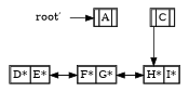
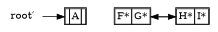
  digraph {
    splines=false
    node [shape=none]
    edge [headport=key0 tailport=connector0]
    n1 [label=<<table border="1" cellborder="1" cellspacing="0">                     <tr>                         <td port="connector0"></td>                         <td port="key0">A</td>                         <td port="connector1"></td>                     </tr>                 </table>>]
    n2 [label="root&#8242;"]
-   n3 [label=<<table border="1" cellborder="1" cellspacing="0">                     <tr>                         <td port="key0">D*</td>                         <td port="key1">E*</td>                     </tr>                 </table>>]
    n4 [label=<<table border="1" cellborder="1" cellspacing="0">                     <tr>                         <td port="key0">F*</td>                         <td port="key1">G*</td>                     </tr>                 </table>>]
    n5 [label=<<table border="1" cellborder="1" cellspacing="0">                     <tr>                         <td port="key0">H*</td>                         <td port="key1">I*</td>                     </tr>                 </table>>]
-   n6 [label=<<table border="1" cellborder="1" cellspacing="0">                     <tr>                         <td port="connector0"></td>                         <td port="key0">C</td>                         <td port="connector1"></td>                     </tr>                 </table>>]
    subgraph sub_1 {
      rank=min
      n1
      n2
    }
    subgraph sub_2 {
      rank=same
-     n3
      n4
      n5
    }
    n2 -> n1 [headport=connector0]
-   n3 -> n4 [tailport=key1]
-   n4 -> n3 [headport=key1 tailport=key0]
    n4 -> n5 [tailport=key1]
    n5 -> n4 [headport=key1 tailport=key0]
-   n6 -> n5
  }
